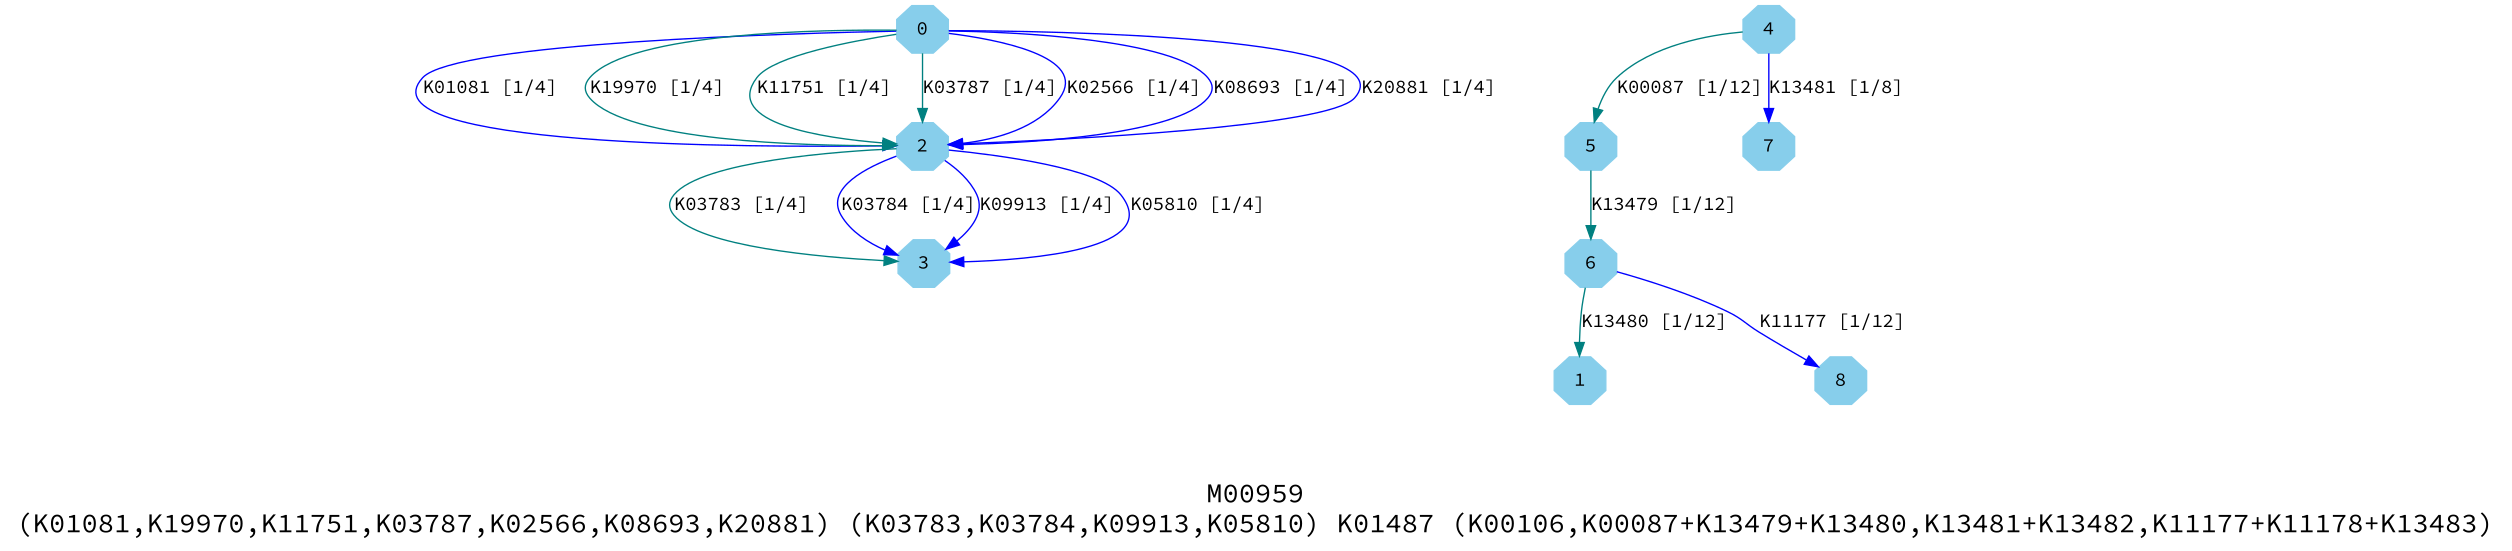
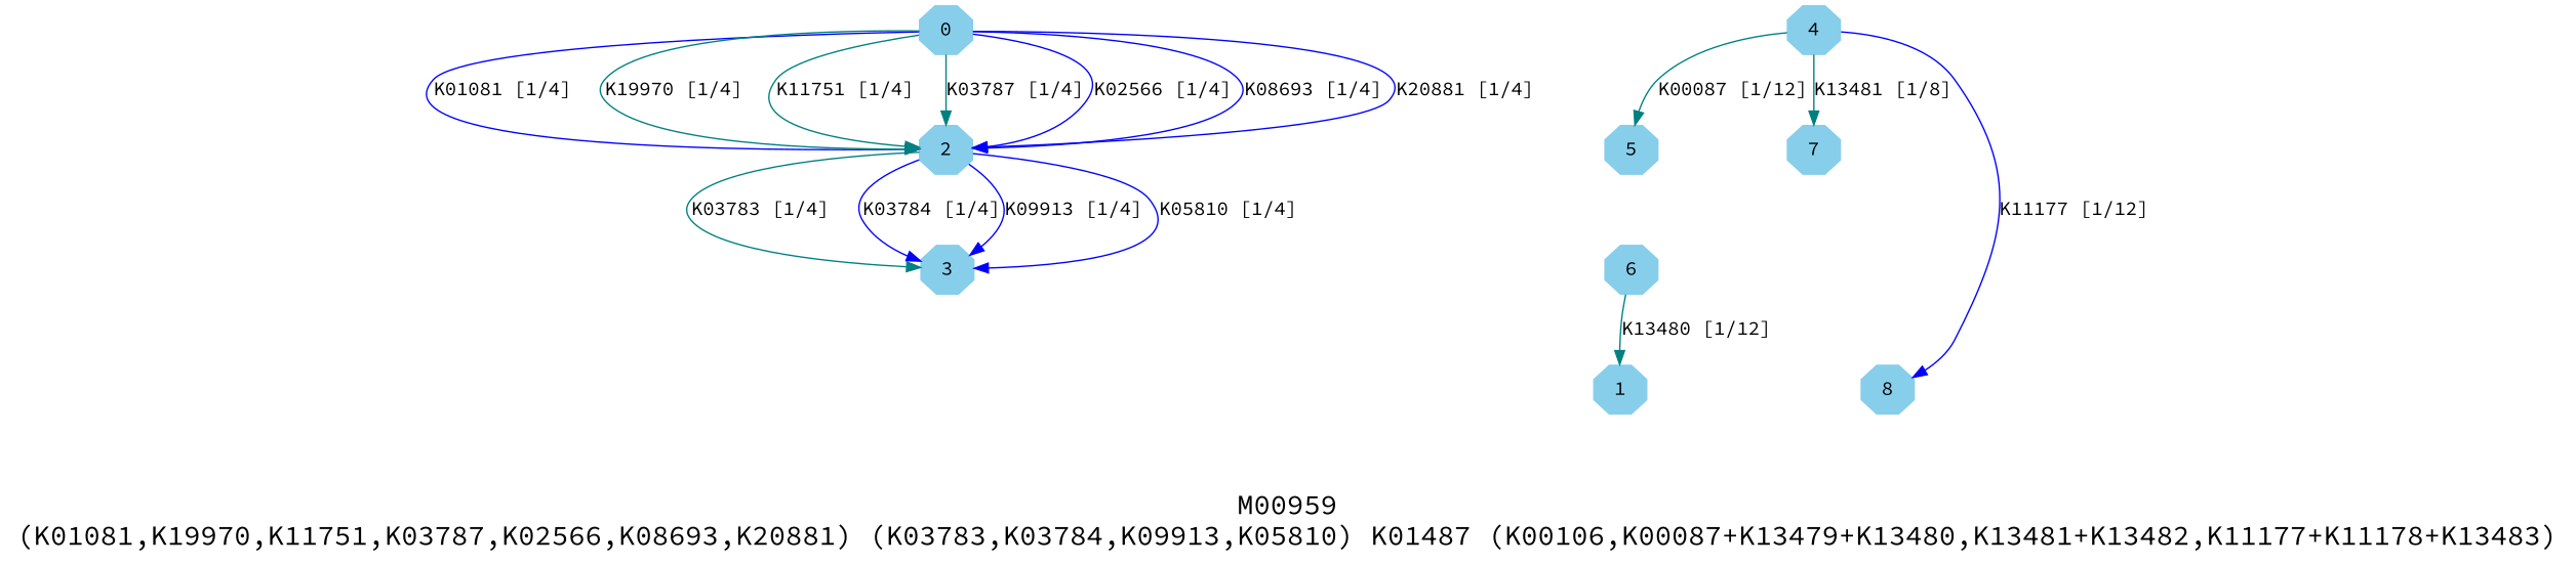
  digraph {
    fontname="Source Code Pro"
    fontsize=20
    label="M00959\n(K01081,K19970,K11751,K03787,K02566,K08693,K20881) (K03783,K03784,K09913,K05810) K01487 (K00106,K00087+K13479+K13480,K13481+K13482,K11177+K11178+K13483)"
    node [color=skyblue fontname="Source Code Pro" shape=octagon style=filled]
    edge [color=blue fontname="Source Code Pro"]
    0 [height=.3 width=.3]
    1 [height=.3 width=.3]
    2 [height=.3 width=.3]
    3 [height=.3 width=.3]
    4 [height=.3 width=.3]
    5 [height=.3 width=.3]
    6 [height=.3 width=.3]
    7 [height=.3 width=.3]
    8 [height=.3 width=.3]
    subgraph sub_1 {
      0
      1
      2
      3
      4
      5
      6
      7
      8
    }
    0 -> 2 [label="K01081 [1/4]"]
    0 -> 2 [color=teal label="K19970 [1/4]"]
    0 -> 2 [color=teal label="K11751 [1/4]"]
    0 -> 2 [color=teal label="K03787 [1/4]"]
    0 -> 2 [label="K02566 [1/4]"]
    0 -> 2 [label="K08693 [1/4]"]
    0 -> 2 [label="K20881 [1/4]"]
    2 -> 3 [color=teal label="K03783 [1/4]"]
    2 -> 3 [label="K03784 [1/4]"]
    2 -> 3 [label="K09913 [1/4]"]
    2 -> 3 [label="K05810 [1/4]"]
    4 -> 5 [color=teal label="K00087 [1/12]"]
-   4 -> 7 [label="K13481 [1/8]"]
-   6 -> 8 [label="K11177 [1/12]"]
-   5 -> 6 [color=teal label="K13479 [1/12]"]
+   4 -> 7 [color=teal label="K13481 [1/8]"]
+   4 -> 8 [label="K11177 [1/12]"]
    6 -> 1 [color=teal label="K13480 [1/12]"]
  }
